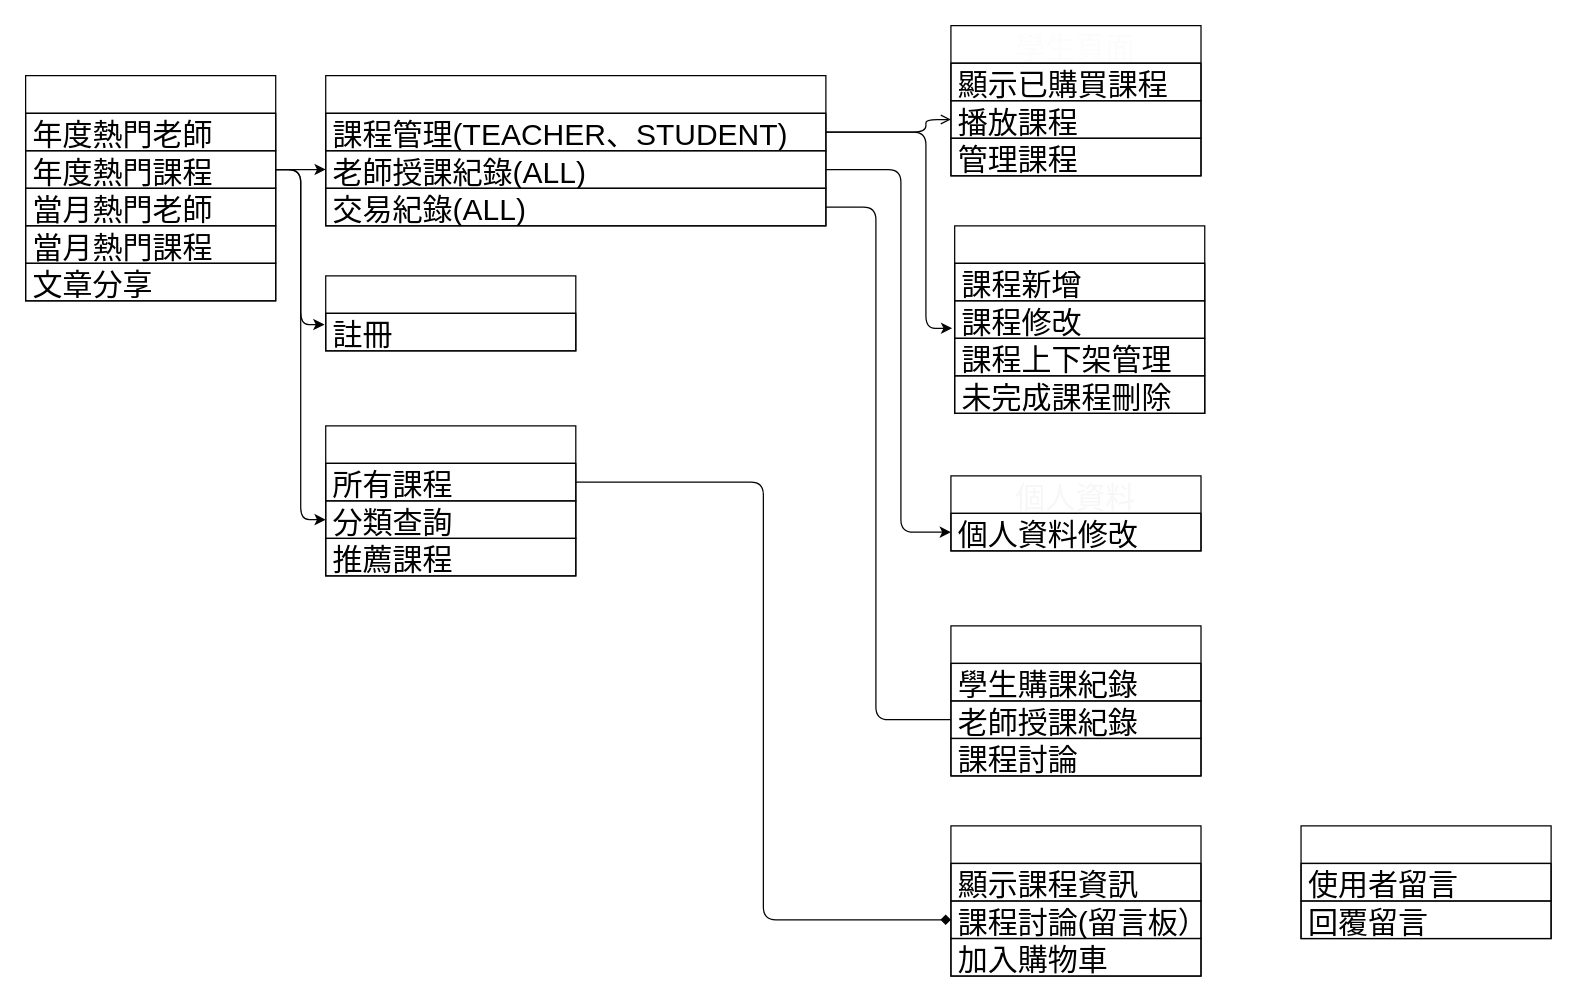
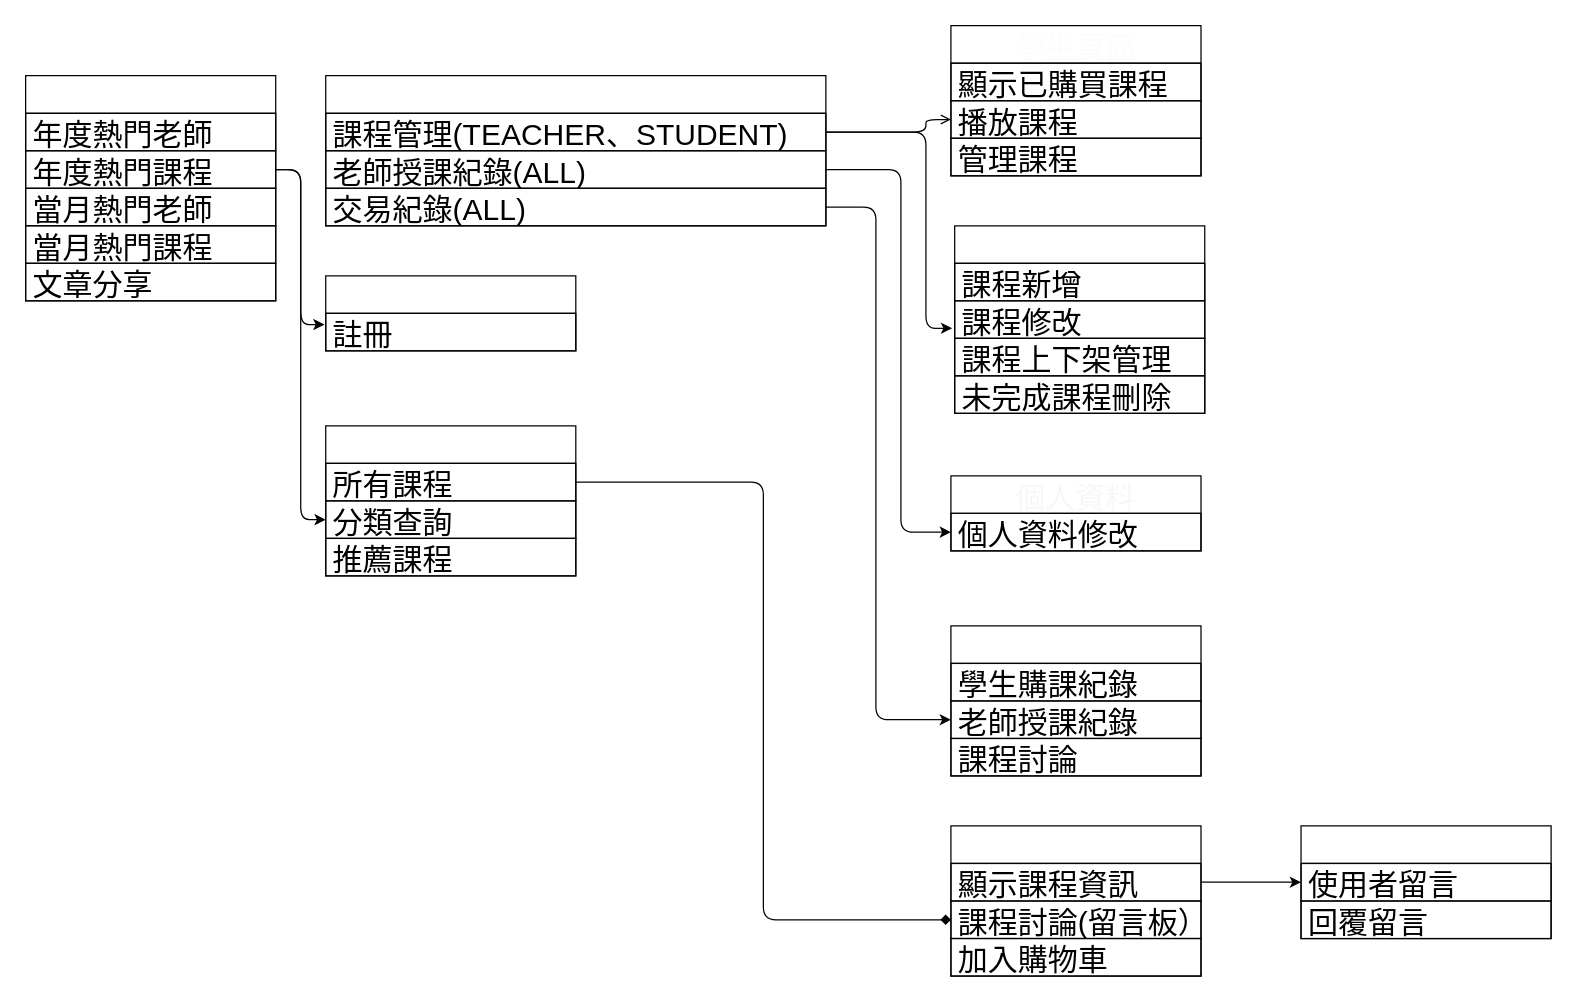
  <mxCell id="0" />
  <mxCell id="1" parent="0" />
  <mxCell id="2" value="首頁" style="swimlane;fontStyle=0;childLayout=stackLayout;horizontal=1;startSize=30;horizontalStack=0;resizeParent=1;resizeParentMax=0;resizeLast=0;collapsible=1;marginBottom=0;fontSize=24;strokeColor=#030303;fontColor=#FFFFFF;" parent="1" vertex="1"><mxGeometry x="20" y="60" width="200" height="180" as="geometry"><mxRectangle x="40" y="240" width="80" height="30" as="alternateBounds" /></mxGeometry></mxCell>
  <mxCell id="3" value="年度熱門老師" style="text;align=left;verticalAlign=middle;spacingLeft=4;spacingRight=4;overflow=hidden;points=[[0,0.5],[1,0.5]];portConstraint=eastwest;rotatable=0;fontSize=24;strokeColor=#030303;fontColor=#000000;" parent="2" vertex="1"><mxGeometry y="30" width="200" height="30" as="geometry" /></mxCell>
  <mxCell id="4" value="年度熱門課程" style="text;align=left;verticalAlign=middle;spacingLeft=4;spacingRight=4;overflow=hidden;points=[[0,0.5],[1,0.5]];portConstraint=eastwest;rotatable=0;fontSize=24;strokeColor=#030303;fontColor=#000000;" parent="2" vertex="1"><mxGeometry y="60" width="200" height="30" as="geometry" /></mxCell>
  <mxCell id="5" value="當月熱門老師" style="text;align=left;verticalAlign=middle;spacingLeft=4;spacingRight=4;overflow=hidden;points=[[0,0.5],[1,0.5]];portConstraint=eastwest;rotatable=0;fontSize=24;strokeColor=#030303;fontColor=#000000;" parent="2" vertex="1"><mxGeometry y="90" width="200" height="30" as="geometry" /></mxCell>
  <mxCell id="6" value="當月熱門課程" style="text;align=left;verticalAlign=middle;spacingLeft=4;spacingRight=4;overflow=hidden;points=[[0,0.5],[1,0.5]];portConstraint=eastwest;rotatable=0;fontSize=24;strokeColor=#030303;fontColor=#000000;" parent="2" vertex="1"><mxGeometry y="120" width="200" height="30" as="geometry" /></mxCell>
  <mxCell id="7" value="文章分享" style="text;align=left;verticalAlign=middle;spacingLeft=4;spacingRight=4;overflow=hidden;points=[[0,0.5],[1,0.5]];portConstraint=eastwest;rotatable=0;fontSize=24;strokeColor=#030303;fontColor=#000000;" parent="2" vertex="1"><mxGeometry y="150" width="200" height="30" as="geometry" /></mxCell>
  <mxCell id="8" value="課程管理頁面" style="swimlane;fontStyle=0;childLayout=stackLayout;horizontal=1;startSize=30;horizontalStack=0;resizeParent=1;resizeParentMax=0;resizeLast=0;collapsible=1;marginBottom=0;fontSize=24;strokeColor=#030303;fontColor=#FFFFFF;" parent="1" vertex="1"><mxGeometry x="763" y="180" width="200" height="150" as="geometry"><mxRectangle x="603" y="160" width="130" height="30" as="alternateBounds" /></mxGeometry></mxCell>
  <mxCell id="9" value="課程新增" style="text;align=left;verticalAlign=middle;spacingLeft=4;spacingRight=4;overflow=hidden;points=[[0,0.5],[1,0.5]];portConstraint=eastwest;rotatable=0;fontSize=24;strokeColor=#030303;fontColor=#000000;" parent="8" vertex="1"><mxGeometry y="30" width="200" height="30" as="geometry" /></mxCell>
  <mxCell id="10" value="課程修改" style="text;align=left;verticalAlign=middle;spacingLeft=4;spacingRight=4;overflow=hidden;points=[[0,0.5],[1,0.5]];portConstraint=eastwest;rotatable=0;fontSize=24;strokeColor=#030303;fontColor=#000000;" parent="8" vertex="1"><mxGeometry y="60" width="200" height="30" as="geometry" /></mxCell>
  <mxCell id="11" value="課程上下架管理" style="text;align=left;verticalAlign=middle;spacingLeft=4;spacingRight=4;overflow=hidden;points=[[0,0.5],[1,0.5]];portConstraint=eastwest;rotatable=0;fontSize=24;strokeColor=#030303;fontColor=#000000;" parent="8" vertex="1"><mxGeometry y="90" width="200" height="30" as="geometry" /></mxCell>
  <mxCell id="12" value="未完成課程刪除" style="text;align=left;verticalAlign=middle;spacingLeft=4;spacingRight=4;overflow=hidden;points=[[0,0.5],[1,0.5]];portConstraint=eastwest;rotatable=0;fontSize=24;strokeColor=#030303;fontColor=#000000;" parent="8" vertex="1"><mxGeometry y="120" width="200" height="30" as="geometry" /></mxCell>
  <mxCell id="13" value="學生頁面" style="swimlane;fontStyle=0;childLayout=stackLayout;horizontal=1;startSize=30;horizontalStack=0;resizeParent=1;resizeParentMax=0;resizeLast=0;collapsible=1;marginBottom=0;fontSize=24;strokeColor=#030303;fontColor=#FCFCFC;" parent="1" vertex="1"><mxGeometry x="760" width="200" height="120" as="geometry" y="20"><mxRectangle x="600" y="320" width="130" height="30" as="alternateBounds" /></mxGeometry></mxCell>
  <mxCell id="14" value="顯示已購買課程" style="text;align=left;verticalAlign=middle;spacingLeft=4;spacingRight=4;overflow=hidden;points=[[0,0.5],[1,0.5]];portConstraint=eastwest;rotatable=0;fontSize=24;strokeColor=#030303;fontColor=#000000;" parent="13" vertex="1"><mxGeometry y="30" width="200" height="30" as="geometry" /></mxCell>
  <mxCell id="15" value="播放課程" style="text;align=left;verticalAlign=middle;spacingLeft=4;spacingRight=4;overflow=hidden;points=[[0,0.5],[1,0.5]];portConstraint=eastwest;rotatable=0;fontSize=24;strokeColor=#030303;fontColor=#000000;" parent="13" vertex="1"><mxGeometry y="60" width="200" height="30" as="geometry" /></mxCell>
  <mxCell id="16" value="管理課程" style="text;align=left;verticalAlign=middle;spacingLeft=4;spacingRight=4;overflow=hidden;points=[[0,0.5],[1,0.5]];portConstraint=eastwest;rotatable=0;fontSize=24;strokeColor=#030303;fontColor=#000000;" parent="13" vertex="1"><mxGeometry y="90" width="200" height="30" as="geometry" /></mxCell>
  <mxCell id="17" value="交易紀錄" style="swimlane;fontStyle=0;childLayout=stackLayout;horizontal=1;startSize=30;horizontalStack=0;resizeParent=1;resizeParentMax=0;resizeLast=0;collapsible=1;marginBottom=0;fontSize=24;strokeColor=#030303;fontColor=#FFFFFF;" parent="1" vertex="1"><mxGeometry x="760" y="500" width="200" height="120" as="geometry"><mxRectangle x="400" y="40" width="130" height="30" as="alternateBounds" /></mxGeometry></mxCell>
  <mxCell id="18" value="學生購課紀錄" style="text;align=left;verticalAlign=middle;spacingLeft=4;spacingRight=4;overflow=hidden;points=[[0,0.5],[1,0.5]];portConstraint=eastwest;rotatable=0;fontSize=24;strokeColor=#030303;fontColor=#000000;" parent="17" vertex="1"><mxGeometry y="30" width="200" height="30" as="geometry" /></mxCell>
  <mxCell id="19" value="老師授課紀錄" style="text;align=left;verticalAlign=middle;spacingLeft=4;spacingRight=4;overflow=hidden;points=[[0,0.5],[1,0.5]];portConstraint=eastwest;rotatable=0;fontSize=24;strokeColor=#030303;fontColor=#000000;" parent="17" vertex="1"><mxGeometry y="60" width="200" height="30" as="geometry" /></mxCell>
  <mxCell id="20" value="課程討論" style="text;align=left;verticalAlign=middle;spacingLeft=4;spacingRight=4;overflow=hidden;points=[[0,0.5],[1,0.5]];portConstraint=eastwest;rotatable=0;fontSize=24;strokeColor=#030303;fontColor=#000000;" parent="17" vertex="1"><mxGeometry y="90" width="200" height="30" as="geometry" /></mxCell>
  <mxCell id="21" value="課程瀏覽" style="swimlane;fontStyle=0;childLayout=stackLayout;horizontal=1;startSize=30;horizontalStack=0;resizeParent=1;resizeParentMax=0;resizeLast=0;collapsible=1;marginBottom=0;fontSize=24;strokeColor=#030303;fontColor=#FFFFFF;" parent="1" vertex="1"><mxGeometry x="260" y="340" width="200" height="120" as="geometry"><mxRectangle x="400" y="680" width="130" height="30" as="alternateBounds" /></mxGeometry></mxCell>
  <mxCell id="22" value="所有課程" style="text;align=left;verticalAlign=middle;spacingLeft=4;spacingRight=4;overflow=hidden;points=[[0,0.5],[1,0.5]];portConstraint=eastwest;rotatable=0;fontSize=24;strokeColor=#030303;fontColor=#000000;" parent="21" vertex="1"><mxGeometry y="30" width="200" height="30" as="geometry" /></mxCell>
  <mxCell id="23" value="分類查詢" style="text;align=left;verticalAlign=middle;spacingLeft=4;spacingRight=4;overflow=hidden;points=[[0,0.5],[1,0.5]];portConstraint=eastwest;rotatable=0;fontSize=24;strokeColor=#030303;fontColor=#000000;" parent="21" vertex="1"><mxGeometry y="60" width="200" height="30" as="geometry" /></mxCell>
  <mxCell id="24" value="推薦課程" style="text;align=left;verticalAlign=middle;spacingLeft=4;spacingRight=4;overflow=hidden;points=[[0,0.5],[1,0.5]];portConstraint=eastwest;rotatable=0;fontSize=24;strokeColor=#030303;fontColor=#000000;" parent="21" vertex="1"><mxGeometry y="90" width="200" height="30" as="geometry" /></mxCell>
  <mxCell id="25" value="註冊頁面" style="swimlane;fontStyle=0;childLayout=stackLayout;horizontal=1;startSize=30;horizontalStack=0;resizeParent=1;resizeParentMax=0;resizeLast=0;collapsible=1;marginBottom=0;fontSize=24;strokeColor=#030303;fontColor=#FFFFFF;" parent="1" vertex="1"><mxGeometry x="260" y="220" width="200" height="60" as="geometry"><mxRectangle x="280" y="40" width="130" height="30" as="alternateBounds" /></mxGeometry></mxCell>
  <mxCell id="26" value="註冊" style="text;align=left;verticalAlign=middle;spacingLeft=4;spacingRight=4;overflow=hidden;points=[[0,0.5],[1,0.5]];portConstraint=eastwest;rotatable=0;fontSize=24;strokeColor=#030303;fontColor=#000000;" parent="25" vertex="1"><mxGeometry y="30" width="200" height="30" as="geometry" /></mxCell>
  <mxCell id="27" value="個人資料" style="swimlane;fontStyle=0;childLayout=stackLayout;horizontal=1;startSize=30;horizontalStack=0;resizeParent=1;resizeParentMax=0;resizeLast=0;collapsible=1;marginBottom=0;fontSize=24;strokeColor=#030303;fontColor=#F7F7F7;labelBackgroundColor=none;labelBorderColor=none;" parent="1" vertex="1"><mxGeometry x="760" y="380" width="200" height="60" as="geometry"><mxRectangle x="40" y="240" width="80" height="30" as="alternateBounds" /></mxGeometry></mxCell>
  <mxCell id="28" value="個人資料修改" style="text;align=left;verticalAlign=middle;spacingLeft=4;spacingRight=4;overflow=hidden;points=[[0,0.5],[1,0.5]];portConstraint=eastwest;rotatable=0;fontSize=24;strokeColor=#030303;fontColor=#000000;" parent="27" vertex="1"><mxGeometry y="30" width="200" height="30" as="geometry" /></mxCell>
  <mxCell id="29" value="後台" style="swimlane;fontStyle=0;childLayout=stackLayout;horizontal=1;startSize=30;horizontalStack=0;resizeParent=1;resizeParentMax=0;resizeLast=0;collapsible=1;marginBottom=0;fontSize=24;strokeColor=#030303;fontColor=#FFFFFF;" parent="1" vertex="1"><mxGeometry x="260" y="60" width="400" height="120" as="geometry"><mxRectangle x="40" y="240" width="80" height="30" as="alternateBounds" /></mxGeometry></mxCell>
  <mxCell id="30" value="課程管理(TEACHER、STUDENT)" style="text;align=left;verticalAlign=middle;spacingLeft=4;spacingRight=4;overflow=hidden;points=[[0,0.5],[1,0.5]];portConstraint=eastwest;rotatable=0;fontSize=24;strokeColor=#030303;fontColor=#000000;" parent="29" vertex="1"><mxGeometry y="30" width="400" height="30" as="geometry" /></mxCell>
  <mxCell id="31" value="老師授課紀錄(ALL)" style="text;align=left;verticalAlign=middle;spacingLeft=4;spacingRight=4;overflow=hidden;points=[[0,0.5],[1,0.5]];portConstraint=eastwest;rotatable=0;fontSize=24;strokeColor=#030303;fontColor=#000000;" parent="29" vertex="1"><mxGeometry y="60" width="400" height="30" as="geometry" /></mxCell>
  <mxCell id="32" value="交易紀錄(ALL)" style="text;align=left;verticalAlign=middle;spacingLeft=4;spacingRight=4;overflow=hidden;points=[[0,0.5],[1,0.5]];portConstraint=eastwest;rotatable=0;fontSize=24;strokeColor=#030303;fontColor=#000000;" parent="29" vertex="1"><mxGeometry y="90" width="400" height="30" as="geometry" /></mxCell>
- <mxCell id="33" style="edgeStyle=orthogonalEdgeStyle;orthogonalLoop=1;jettySize=auto;html=1;entryX=0;entryY=0.5;entryDx=0;entryDy=0;fontSize=24;labelBackgroundColor=#EEEEEE;fontColor=#000000;strokeColor=#030303;endArrow=none;" parent="1" source="32" target="19" edge="1"><mxGeometry relative="1" as="geometry"><Array as="points"><mxPoint x="700" y="165" /><mxPoint x="700" y="575" /></Array></mxGeometry></mxCell>
+ <mxCell id="33" style="edgeStyle=orthogonalEdgeStyle;orthogonalLoop=1;jettySize=auto;html=1;entryX=0;entryY=0.5;entryDx=0;entryDy=0;fontSize=24;labelBackgroundColor=#EEEEEE;fontColor=#000000;strokeColor=#030303;" parent="1" source="32" target="19" edge="1"><mxGeometry relative="1" as="geometry"><Array as="points"><mxPoint x="700" y="165" /><mxPoint x="700" y="575" /></Array></mxGeometry></mxCell>
  <mxCell id="34" style="edgeStyle=orthogonalEdgeStyle;orthogonalLoop=1;jettySize=auto;html=1;entryX=0;entryY=0.5;entryDx=0;entryDy=0;fontSize=24;labelBackgroundColor=#EEEEEE;fontColor=#000000;strokeColor=#030303;" parent="1" source="31" target="28" edge="1"><mxGeometry relative="1" as="geometry"><Array as="points"><mxPoint x="720" y="135" /><mxPoint x="720" y="425" /></Array></mxGeometry></mxCell>
  <mxCell id="35" style="edgeStyle=orthogonalEdgeStyle;orthogonalLoop=1;jettySize=auto;html=1;entryX=0;entryY=0.5;entryDx=0;entryDy=0;fontSize=24;labelBackgroundColor=#EEEEEE;fontColor=#000000;strokeColor=#030303;endArrow=open;" parent="1" source="30" target="15" edge="1"><mxGeometry relative="1" as="geometry"><Array as="points"><mxPoint x="740" y="105" /><mxPoint x="740" y="95" /></Array></mxGeometry></mxCell>
  <mxCell id="36" style="edgeStyle=orthogonalEdgeStyle;orthogonalLoop=1;jettySize=auto;html=1;entryX=-0.01;entryY=0.733;entryDx=0;entryDy=0;entryPerimeter=0;fontSize=24;labelBackgroundColor=#EEEEEE;fontColor=#000000;strokeColor=#030303;" parent="1" source="30" target="10" edge="1"><mxGeometry relative="1" as="geometry"><Array as="points"><mxPoint x="740" y="105" /><mxPoint x="740" y="262" /></Array></mxGeometry></mxCell>
  <mxCell id="37" value="單一課程的頁面" style="swimlane;fontStyle=0;childLayout=stackLayout;horizontal=1;startSize=30;horizontalStack=0;resizeParent=1;resizeParentMax=0;resizeLast=0;collapsible=1;marginBottom=0;fontSize=24;strokeColor=#030303;fontColor=#FFFFFF;" parent="1" vertex="1"><mxGeometry x="760" y="660" width="200" height="120" as="geometry"><mxRectangle x="400" y="680" width="130" height="30" as="alternateBounds" /></mxGeometry></mxCell>
  <mxCell id="38" value="顯示課程資訊" style="text;align=left;verticalAlign=middle;spacingLeft=4;spacingRight=4;overflow=hidden;points=[[0,0.5],[1,0.5]];portConstraint=eastwest;rotatable=0;fontSize=24;strokeColor=#030303;fontColor=#000000;" parent="37" vertex="1"><mxGeometry y="30" width="200" height="30" as="geometry" /></mxCell>
  <mxCell id="39" value="課程討論(留言板）" style="text;align=left;verticalAlign=middle;spacingLeft=4;spacingRight=4;overflow=hidden;points=[[0,0.5],[1,0.5]];portConstraint=eastwest;rotatable=0;fontSize=24;strokeColor=#030303;fontColor=#000000;" parent="37" vertex="1"><mxGeometry y="60" width="200" height="30" as="geometry" /></mxCell>
  <mxCell id="40" value="加入購物車" style="text;align=left;verticalAlign=middle;spacingLeft=4;spacingRight=4;overflow=hidden;points=[[0,0.5],[1,0.5]];portConstraint=eastwest;rotatable=0;fontSize=24;strokeColor=#030303;fontColor=#000000;" parent="37" vertex="1"><mxGeometry y="90" width="200" height="30" as="geometry" /></mxCell>
  <mxCell id="41" style="edgeStyle=orthogonalEdgeStyle;orthogonalLoop=1;jettySize=auto;html=1;entryX=0;entryY=0.5;entryDx=0;entryDy=0;fontSize=24;labelBackgroundColor=#EEEEEE;fontColor=#000000;strokeColor=#030303;endArrow=diamond;" parent="1" source="22" target="39" edge="1"><mxGeometry relative="1" as="geometry" /></mxCell>
  <mxCell id="42" value="留言板" style="swimlane;fontStyle=0;childLayout=stackLayout;horizontal=1;startSize=30;horizontalStack=0;resizeParent=1;resizeParentMax=0;resizeLast=0;collapsible=1;marginBottom=0;fontSize=24;strokeColor=#030303;fontColor=#FFFFFF;" parent="1" vertex="1"><mxGeometry x="1040" y="660" width="200" height="90" as="geometry"><mxRectangle x="400" y="680" width="130" height="30" as="alternateBounds" /></mxGeometry></mxCell>
  <mxCell id="43" value="使用者留言" style="text;align=left;verticalAlign=middle;spacingLeft=4;spacingRight=4;overflow=hidden;points=[[0,0.5],[1,0.5]];portConstraint=eastwest;rotatable=0;fontSize=24;strokeColor=#030303;fontColor=#000000;" parent="42" vertex="1"><mxGeometry y="30" width="200" height="30" as="geometry" /></mxCell>
  <mxCell id="44" value="回覆留言" style="text;align=left;verticalAlign=middle;spacingLeft=4;spacingRight=4;overflow=hidden;points=[[0,0.5],[1,0.5]];portConstraint=eastwest;rotatable=0;fontSize=24;strokeColor=#030303;fontColor=#000000;" parent="42" vertex="1"><mxGeometry y="60" width="200" height="30" as="geometry" /></mxCell>
- <mxCell id="46" style="edgeStyle=none;html=1;exitX=1;exitY=0.5;exitDx=0;exitDy=0;entryX=0;entryY=0.5;entryDx=0;entryDy=0;fontSize=24;labelBackgroundColor=#EEEEEE;fontColor=#000000;strokeColor=#030303;" parent="1" source="4" target="31" edge="1"><mxGeometry relative="1" as="geometry" /></mxCell>
+ <mxCell id="45" style="edgeStyle=orthogonalEdgeStyle;orthogonalLoop=1;jettySize=auto;html=1;fontSize=24;exitX=1;exitY=0.5;exitDx=0;exitDy=0;entryX=0;entryY=0.5;entryDx=0;entryDy=0;labelBackgroundColor=#EEEEEE;fontColor=#000000;strokeColor=#030303;" parent="1" source="38" target="43" edge="1"><mxGeometry relative="1" as="geometry"><mxPoint x="1020" y="780" as="targetPoint" /></mxGeometry></mxCell>
  <mxCell id="47" style="edgeStyle=none;html=1;entryX=-0.005;entryY=0.3;entryDx=0;entryDy=0;entryPerimeter=0;fontSize=24;labelBackgroundColor=#EEEEEE;fontColor=#000000;strokeColor=#030303;" parent="1" source="4" target="26" edge="1"><mxGeometry relative="1" as="geometry"><Array as="points"><mxPoint x="240" y="135" /><mxPoint x="240" y="259" /></Array></mxGeometry></mxCell>
  <mxCell id="48" style="edgeStyle=none;html=1;entryX=0;entryY=0.5;entryDx=0;entryDy=0;fontSize=24;labelBackgroundColor=#EEEEEE;fontColor=#000000;strokeColor=#030303;" parent="1" source="4" target="23" edge="1"><mxGeometry relative="1" as="geometry"><Array as="points"><mxPoint x="240" y="135" /><mxPoint x="240" y="415" /></Array></mxGeometry></mxCell>
